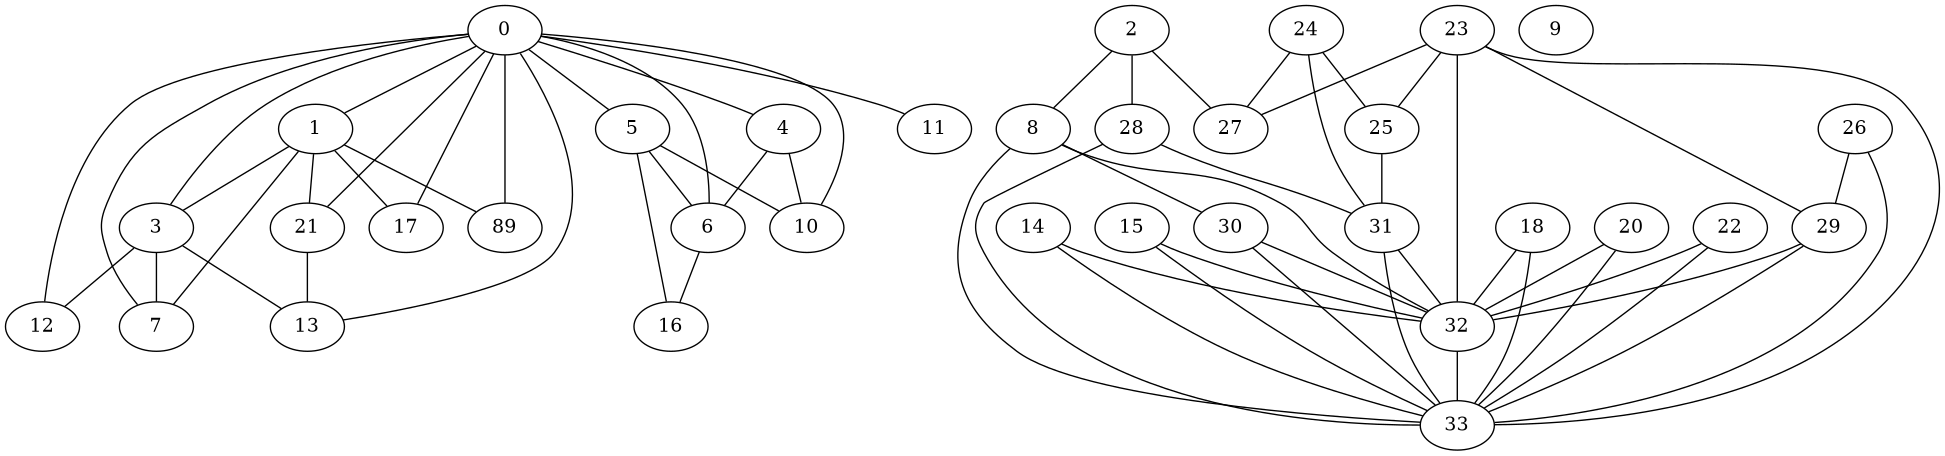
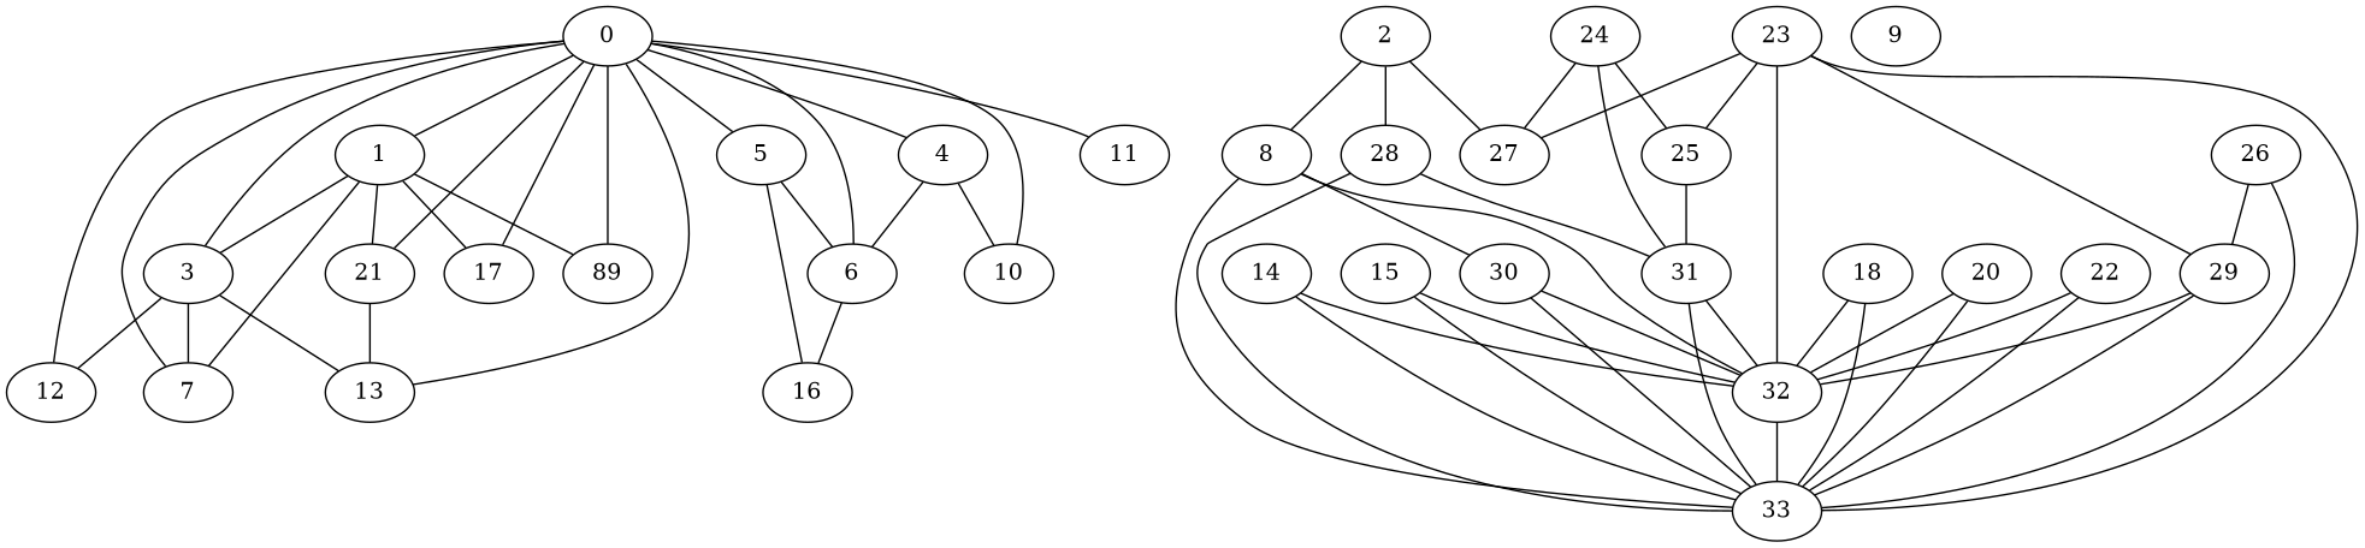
  strict graph {
    node [club="Mr. Hi"]
    0
    1
    3
    4
    5
    6
    7
    10
    11
    12
    13
    17
    n13 [label=89]
    21
    16
    2
    8
    27 [club=Officer]
    28 [club=Officer]
    30 [club=Officer]
    32 [club=Officer]
    33 [club=Officer]
    31 [club=Officer]
    9 [club=Officer]
    14 [club=Officer]
    15 [club=Officer]
    18 [club=Officer]
    20 [club=Officer]
    22 [club=Officer]
    23 [club=Officer]
    25 [club=Officer]
    29 [club=Officer]
    24 [club=Officer]
    26 [club=Officer]
    0 -- 1
    0 -- 3
    0 -- 4
    0 -- 5
    0 -- 6
    0 -- 7
    0 -- 10
    0 -- 11
    0 -- 12
    0 -- 13
    0 -- 17
    0 -- n13
    0 -- 21
    1 -- 3
    1 -- 7
    1 -- 17
    1 -- n13
    1 -- 21
    3 -- 7
    3 -- 12
    3 -- 13
    4 -- 6
    4 -- 10
    5 -- 6
-   5 -- 10
    5 -- 16
    6 -- 16
    21 -- 13
    2 -- 8
    2 -- 27
    2 -- 28
    8 -- 30
    8 -- 32
    8 -- 33
    28 -- 33
    28 -- 31
    30 -- 32
    30 -- 33
    32 -- 33
    31 -- 32
    31 -- 33
    14 -- 32
    14 -- 33
    15 -- 32
    15 -- 33
    18 -- 32
    18 -- 33
    20 -- 32
    20 -- 33
    22 -- 32
    22 -- 33
    23 -- 27
    23 -- 32
    23 -- 33
    23 -- 25
    23 -- 29
    25 -- 31
    29 -- 32
    29 -- 33
    24 -- 27
    24 -- 31
    24 -- 25
    26 -- 33
    26 -- 29
  }
